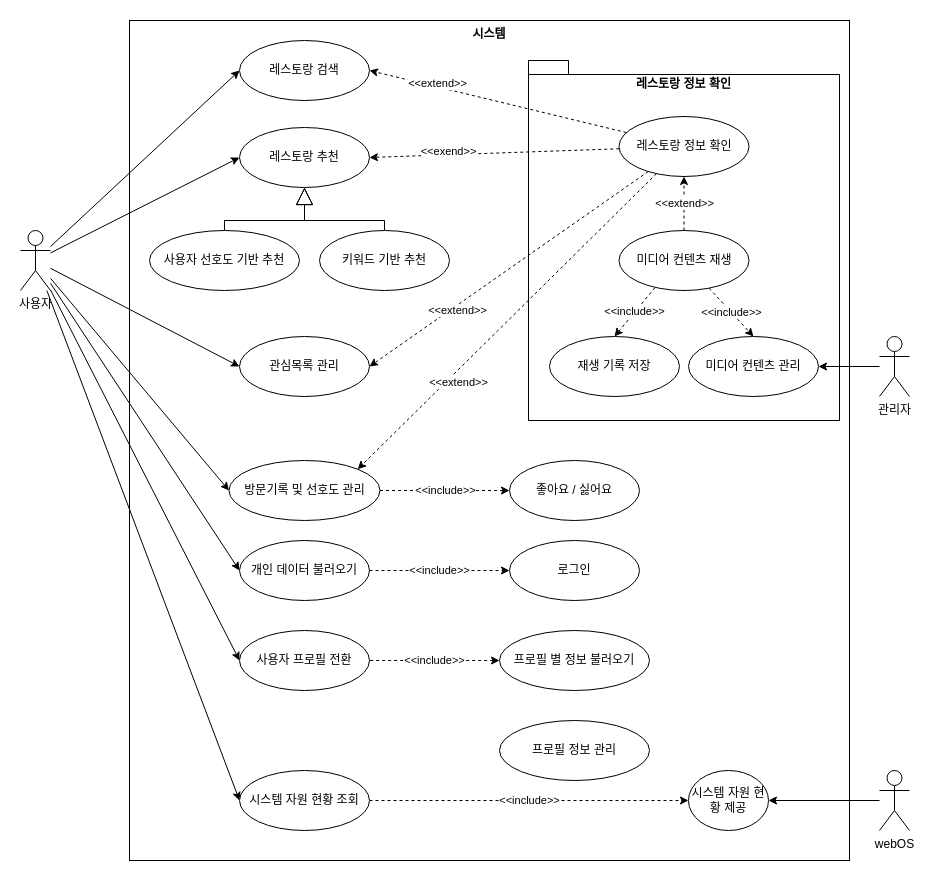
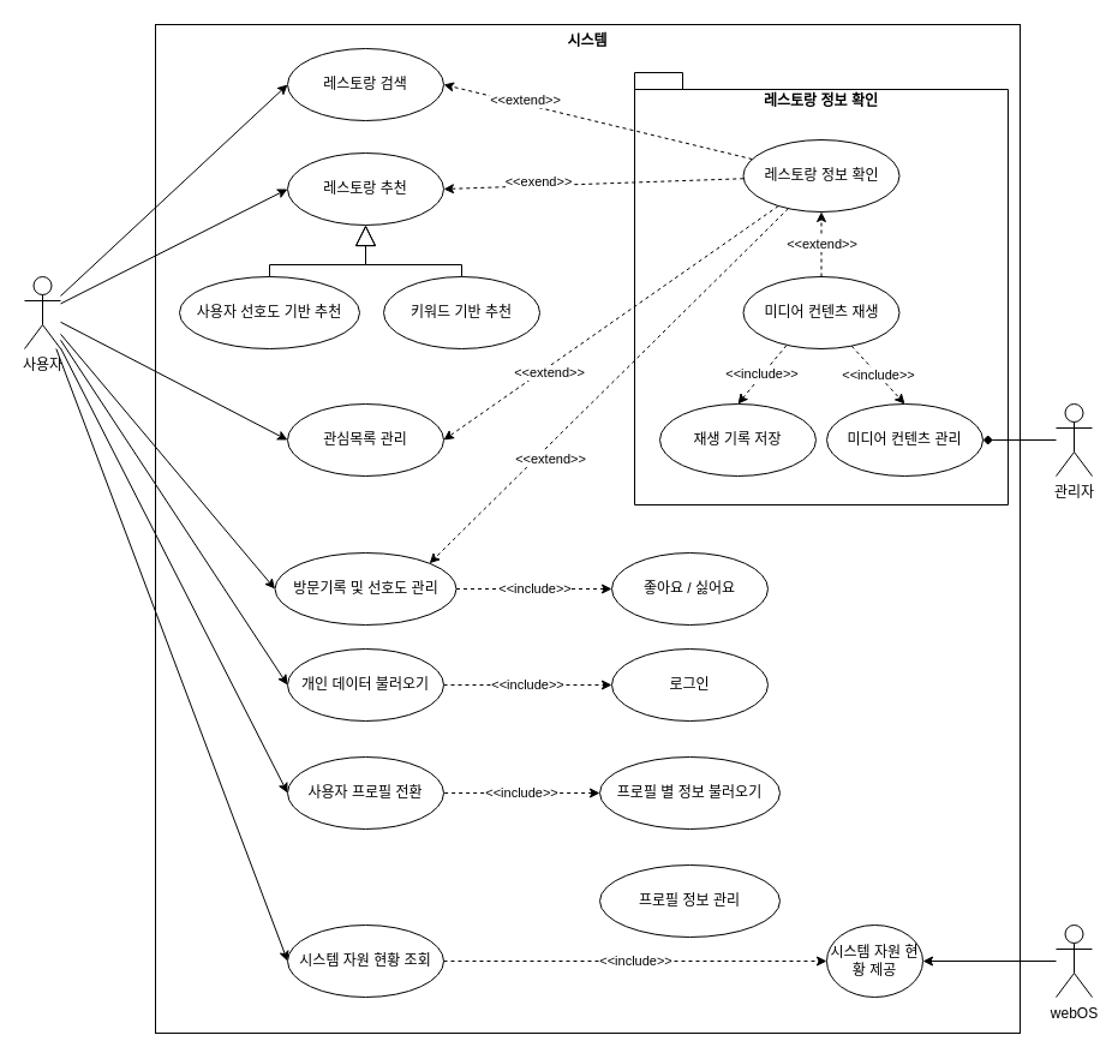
  <mxCell id="0" />
  <mxCell id="1" parent="0" />
  <mxCell id="2" value="시스템" style="rounded=0;whiteSpace=wrap;html=1;verticalAlign=top;fontStyle=1" vertex="1" parent="1"><mxGeometry x="129" y="20" width="720" height="840" as="geometry" /></mxCell>
  <mxCell id="3" value="레스토랑 정보 확인" style="shape=folder;fontStyle=1;spacingTop=10;tabWidth=40;tabHeight=14;tabPosition=left;html=1;whiteSpace=wrap;verticalAlign=top;" vertex="1" parent="1"><mxGeometry x="528" y="60" width="311" height="360" as="geometry" /></mxCell>
  <mxCell id="4" value="레스토랑 검색" style="ellipse;whiteSpace=wrap;html=1;" parent="1" vertex="1"><mxGeometry x="239" y="40" width="130" height="60" as="geometry" /></mxCell>
  <mxCell id="5" value="&amp;lt;&amp;lt;extend&amp;gt;&amp;gt;" style="rounded=0;orthogonalLoop=1;jettySize=auto;html=1;entryX=1;entryY=0;entryDx=0;entryDy=0;dashed=1;" parent="1" source="9" target="14" edge="1"><mxGeometry x="0.37" y="10" relative="1" as="geometry"><mxPoint x="649" y="760" as="targetPoint" /><mxPoint y="-1" as="offset" /></mxGeometry></mxCell>
  <mxCell id="6" value="&amp;lt;&amp;lt;extend&amp;gt;&amp;gt;" style="rounded=0;orthogonalLoop=1;jettySize=auto;html=1;entryX=1;entryY=0.5;entryDx=0;entryDy=0;dashed=1;" parent="1" source="9" target="4" edge="1"><mxGeometry x="0.473" y="-3" relative="1" as="geometry"><mxPoint as="offset" /></mxGeometry></mxCell>
  <mxCell id="7" value="&amp;lt;&amp;lt;extend&amp;gt;&amp;gt;" style="rounded=0;orthogonalLoop=1;jettySize=auto;html=1;entryX=1;entryY=0.5;entryDx=0;entryDy=0;dashed=1;" parent="1" source="9" target="12" edge="1"><mxGeometry x="0.385" y="4" relative="1" as="geometry"><mxPoint x="649" y="490" as="targetPoint" /><mxPoint as="offset" /></mxGeometry></mxCell>
  <mxCell id="8" value="&amp;lt;&amp;lt;exend&amp;gt;&amp;gt;" style="rounded=0;orthogonalLoop=1;jettySize=auto;html=1;entryX=1;entryY=0.5;entryDx=0;entryDy=0;dashed=1;" parent="1" source="9" target="17" edge="1"><mxGeometry x="0.366" y="-3" relative="1" as="geometry"><mxPoint as="offset" /></mxGeometry></mxCell>
  <mxCell id="9" value="레스토랑 정보 확인" style="ellipse;whiteSpace=wrap;html=1;" parent="1" vertex="1"><mxGeometry x="618.5" y="116" width="130" height="60" as="geometry" /></mxCell>
  <mxCell id="10" style="edgeStyle=orthogonalEdgeStyle;rounded=0;orthogonalLoop=1;jettySize=auto;html=1;entryX=0.5;entryY=1;entryDx=0;entryDy=0;endArrow=block;endFill=0;endSize=15;exitX=0.5;exitY=0;exitDx=0;exitDy=0;" edge="1" parent="1" source="11" target="17"><mxGeometry relative="1" as="geometry"><Array as="points"><mxPoint x="384" y="220" /><mxPoint x="304" y="220" /></Array></mxGeometry></mxCell>
  <mxCell id="11" value="키워드 기반 추천" style="ellipse;whiteSpace=wrap;html=1;" parent="1" vertex="1"><mxGeometry x="319" y="230" width="130" height="60" as="geometry" /></mxCell>
  <mxCell id="12" value="관심목록 관리" style="ellipse;whiteSpace=wrap;html=1;" parent="1" vertex="1"><mxGeometry x="239" y="336" width="130" height="60" as="geometry" /></mxCell>
  <mxCell id="13" value="&amp;lt;&amp;lt;include&amp;gt;&amp;gt;" style="rounded=0;orthogonalLoop=1;jettySize=auto;html=1;entryX=0;entryY=0.5;entryDx=0;entryDy=0;dashed=1;startArrow=none;startFill=0;endArrow=classic;endFill=1;" parent="1" source="14" target="20" edge="1"><mxGeometry x="0.0" relative="1" as="geometry"><mxPoint as="offset" /></mxGeometry></mxCell>
  <mxCell id="14" value="방문기록 및 선호도 관리" style="ellipse;whiteSpace=wrap;html=1;" parent="1" vertex="1"><mxGeometry x="228.5" y="460" width="151" height="60" as="geometry" /></mxCell>
  <mxCell id="15" value="로그인" style="ellipse;whiteSpace=wrap;html=1;" parent="1" vertex="1"><mxGeometry x="509" y="540" width="130" height="60" as="geometry" /></mxCell>
  <mxCell id="16" value="사용자 프로필 전환" style="ellipse;whiteSpace=wrap;html=1;" parent="1" vertex="1"><mxGeometry x="239" y="630" width="130" height="60" as="geometry" /></mxCell>
  <mxCell id="17" value="레스토랑 추천" style="ellipse;whiteSpace=wrap;html=1;" parent="1" vertex="1"><mxGeometry x="239" y="127" width="130" height="60" as="geometry" /></mxCell>
  <mxCell id="18" style="edgeStyle=orthogonalEdgeStyle;rounded=0;orthogonalLoop=1;jettySize=auto;html=1;entryX=0.5;entryY=1;entryDx=0;entryDy=0;endArrow=block;endFill=0;endSize=15;" edge="1" parent="1" source="19" target="17"><mxGeometry relative="1" as="geometry"><Array as="points"><mxPoint x="224" y="220" /><mxPoint x="304" y="220" /></Array></mxGeometry></mxCell>
  <mxCell id="19" value="사용자 선호도 기반 추천" style="ellipse;whiteSpace=wrap;html=1;" parent="1" vertex="1"><mxGeometry x="149" y="230" width="150" height="60" as="geometry" /></mxCell>
  <mxCell id="20" value="좋아요 / 싫어요" style="ellipse;whiteSpace=wrap;html=1;" parent="1" vertex="1"><mxGeometry x="509" y="460" width="130" height="60" as="geometry" /></mxCell>
  <mxCell id="21" value="&amp;lt;&amp;lt;include&amp;gt;&amp;gt;" style="rounded=0;orthogonalLoop=1;jettySize=auto;html=1;entryX=0;entryY=0.5;entryDx=0;entryDy=0;dashed=1;" parent="1" source="22" target="15" edge="1"><mxGeometry relative="1" as="geometry" /></mxCell>
  <mxCell id="22" value="개인 데이터 불러오기" style="ellipse;whiteSpace=wrap;html=1;" parent="1" vertex="1"><mxGeometry x="239" y="540" width="130" height="60" as="geometry" /></mxCell>
  <mxCell id="23" style="rounded=0;orthogonalLoop=1;jettySize=auto;html=1;entryX=0;entryY=0.5;entryDx=0;entryDy=0;" parent="1" source="30" target="4" edge="1"><mxGeometry relative="1" as="geometry" /></mxCell>
  <mxCell id="24" style="rounded=0;orthogonalLoop=1;jettySize=auto;html=1;entryX=0;entryY=0.5;entryDx=0;entryDy=0;" parent="1" source="30" target="14" edge="1"><mxGeometry relative="1" as="geometry" /></mxCell>
  <mxCell id="25" style="rounded=0;orthogonalLoop=1;jettySize=auto;html=1;entryX=0;entryY=0.5;entryDx=0;entryDy=0;" parent="1" source="30" target="12" edge="1"><mxGeometry relative="1" as="geometry" /></mxCell>
  <mxCell id="26" style="rounded=0;orthogonalLoop=1;jettySize=auto;html=1;entryX=0;entryY=0.5;entryDx=0;entryDy=0;" parent="1" source="30" target="17" edge="1"><mxGeometry relative="1" as="geometry" /></mxCell>
  <mxCell id="27" style="rounded=0;orthogonalLoop=1;jettySize=auto;html=1;entryX=0;entryY=0.5;entryDx=0;entryDy=0;" parent="1" source="30" target="22" edge="1"><mxGeometry relative="1" as="geometry" /></mxCell>
  <mxCell id="28" style="rounded=0;orthogonalLoop=1;jettySize=auto;html=1;entryX=0;entryY=0.5;entryDx=0;entryDy=0;" parent="1" source="30" target="16" edge="1"><mxGeometry relative="1" as="geometry" /></mxCell>
  <mxCell id="29" style="rounded=0;orthogonalLoop=1;jettySize=auto;html=1;entryX=0;entryY=0.5;entryDx=0;entryDy=0;" edge="1" parent="1" source="30" target="43"><mxGeometry relative="1" as="geometry" /></mxCell>
  <mxCell id="30" value="사용자" style="shape=umlActor;verticalLabelPosition=bottom;verticalAlign=top;html=1;outlineConnect=0;" parent="1" vertex="1"><mxGeometry x="20" y="230" width="30" height="60" as="geometry" /></mxCell>
  <mxCell id="31" value="&amp;lt;&amp;lt;extend&amp;gt;&amp;gt;" style="rounded=0;orthogonalLoop=1;jettySize=auto;html=1;entryX=0.5;entryY=1;entryDx=0;entryDy=0;dashed=1;" parent="1" source="33" target="9" edge="1"><mxGeometry relative="1" as="geometry" /></mxCell>
  <mxCell id="32" value="&amp;lt;&amp;lt;include&amp;gt;&amp;gt;" style="rounded=0;orthogonalLoop=1;jettySize=auto;html=1;entryX=0.5;entryY=0;entryDx=0;entryDy=0;dashed=1;" edge="1" parent="1" source="33" target="45"><mxGeometry relative="1" as="geometry" /></mxCell>
  <mxCell id="33" value="미디어 컨텐츠 재생" style="ellipse;whiteSpace=wrap;html=1;" parent="1" vertex="1"><mxGeometry x="618.5" y="230" width="130" height="60" as="geometry" /></mxCell>
  <mxCell id="34" value="&amp;lt;&amp;lt;include&amp;gt;&amp;gt;" style="rounded=0;orthogonalLoop=1;jettySize=auto;html=1;entryX=0.275;entryY=0.956;entryDx=0;entryDy=0;dashed=1;endArrow=none;endFill=0;startArrow=classic;startFill=1;exitX=0.5;exitY=0;exitDx=0;exitDy=0;entryPerimeter=0;" parent="1" source="35" target="33" edge="1"><mxGeometry relative="1" as="geometry"><mxPoint x="618.795" y="431.089" as="sourcePoint" /></mxGeometry></mxCell>
  <mxCell id="35" value="재생 기록 저장" style="ellipse;whiteSpace=wrap;html=1;" parent="1" vertex="1"><mxGeometry x="549" y="336" width="130" height="60" as="geometry" /></mxCell>
  <mxCell id="36" style="edgeStyle=orthogonalEdgeStyle;rounded=0;orthogonalLoop=1;jettySize=auto;html=1;exitX=0.5;exitY=1;exitDx=0;exitDy=0;" parent="1" edge="1"><mxGeometry relative="1" as="geometry"><mxPoint x="593" y="340" as="sourcePoint" /><mxPoint x="593" y="340" as="targetPoint" /></mxGeometry></mxCell>
  <mxCell id="37" value="&amp;lt;&amp;lt;include&amp;gt;&amp;gt;" style="rounded=0;orthogonalLoop=1;jettySize=auto;html=1;entryX=1;entryY=0.5;entryDx=0;entryDy=0;startArrow=classic;startFill=1;endArrow=none;endFill=0;dashed=1;" parent="1" source="38" target="16" edge="1"><mxGeometry relative="1" as="geometry" /></mxCell>
  <mxCell id="38" value="프로필 별 정보 불러오기" style="ellipse;whiteSpace=wrap;html=1;" parent="1" vertex="1"><mxGeometry x="499" y="630" width="150" height="60" as="geometry" /></mxCell>
  <mxCell id="39" value="프로필 정보 관리" style="ellipse;whiteSpace=wrap;html=1;" parent="1" vertex="1"><mxGeometry x="499" y="720" width="150" height="60" as="geometry" /></mxCell>
  <mxCell id="40" style="edgeStyle=orthogonalEdgeStyle;rounded=0;orthogonalLoop=1;jettySize=auto;html=1;entryX=1;entryY=0.5;entryDx=0;entryDy=0;" edge="1" parent="1" source="41" target="44"><mxGeometry relative="1" as="geometry" /></mxCell>
  <mxCell id="41" value="webOS" style="shape=umlActor;verticalLabelPosition=bottom;verticalAlign=top;html=1;outlineConnect=0;" vertex="1" parent="1"><mxGeometry x="879" y="770" width="30" height="60" as="geometry" /></mxCell>
  <mxCell id="42" value="&amp;lt;&amp;lt;include&amp;gt;&amp;gt;" style="edgeStyle=orthogonalEdgeStyle;rounded=0;orthogonalLoop=1;jettySize=auto;html=1;entryX=0;entryY=0.5;entryDx=0;entryDy=0;dashed=1;" edge="1" parent="1" source="43" target="44"><mxGeometry relative="1" as="geometry" /></mxCell>
  <mxCell id="43" value="시스템 자원 현황 조회" style="ellipse;whiteSpace=wrap;html=1;" vertex="1" parent="1"><mxGeometry x="239" y="770" width="130" height="60" as="geometry" /></mxCell>
  <mxCell id="44" value="시스템 자원 현황 제공" style="ellipse;whiteSpace=wrap;html=1;" vertex="1" parent="1"><mxGeometry x="688" y="770" width="80" height="60" as="geometry" /></mxCell>
  <mxCell id="45" value="미디어 컨텐츠 관리" style="ellipse;whiteSpace=wrap;html=1;" vertex="1" parent="1"><mxGeometry x="688" y="336" width="130" height="60" as="geometry" /></mxCell>
- <mxCell id="46" style="rounded=0;orthogonalLoop=1;jettySize=auto;html=1;entryX=1;entryY=0.5;entryDx=0;entryDy=0;" edge="1" parent="1" source="47" target="45"><mxGeometry relative="1" as="geometry" /></mxCell>
+ <mxCell id="46" style="rounded=0;orthogonalLoop=1;jettySize=auto;html=1;entryX=1;entryY=0.5;entryDx=0;entryDy=0;endArrow=diamond;" edge="1" parent="1" source="47" target="45"><mxGeometry relative="1" as="geometry" /></mxCell>
  <mxCell id="47" value="관리자" style="shape=umlActor;verticalLabelPosition=bottom;verticalAlign=top;html=1;outlineConnect=0;" vertex="1" parent="1"><mxGeometry x="879" y="336" width="30" height="60" as="geometry" /></mxCell>
